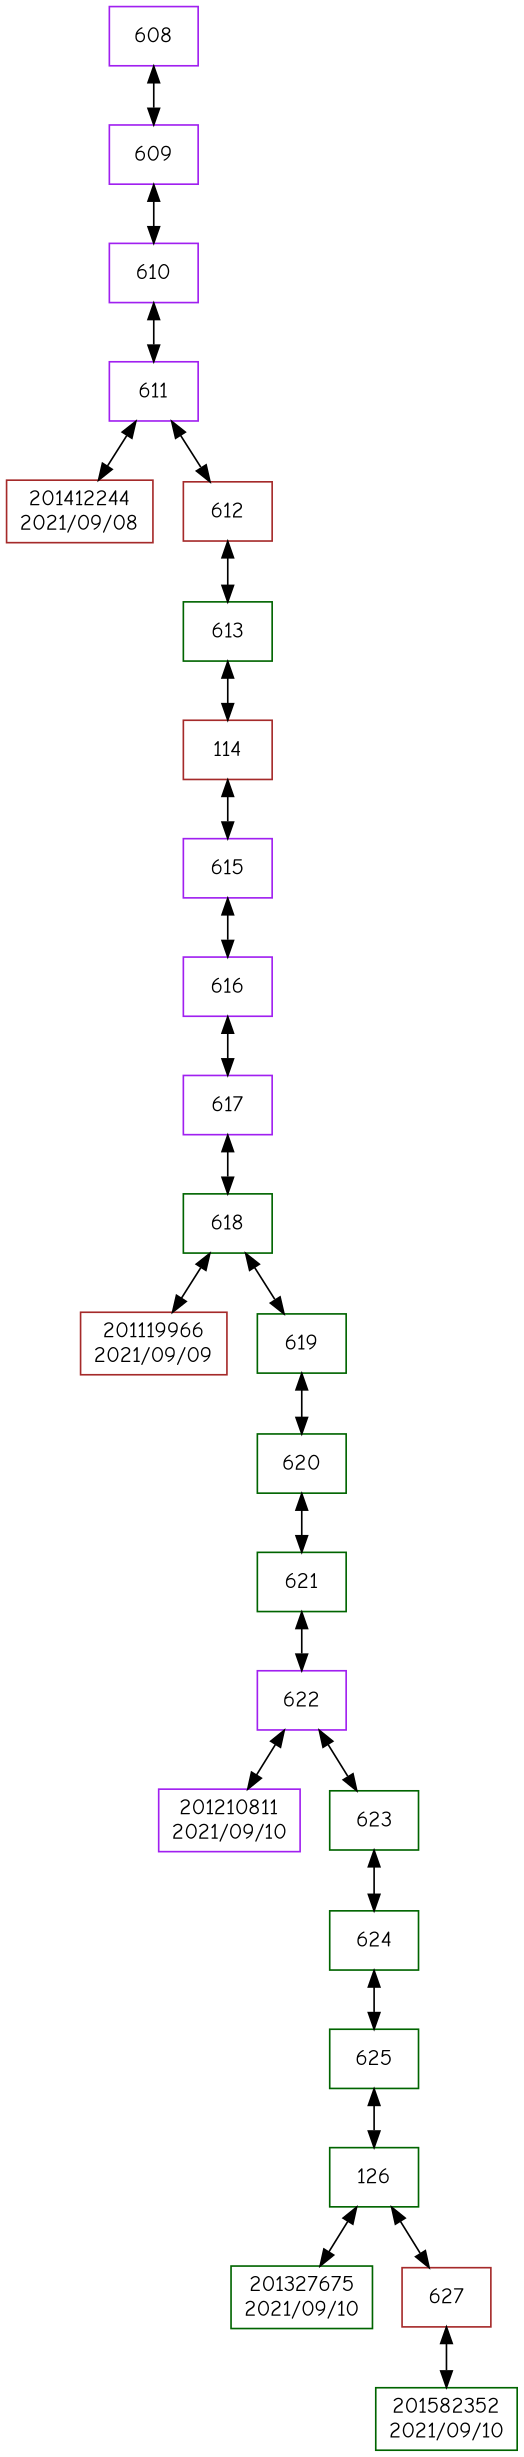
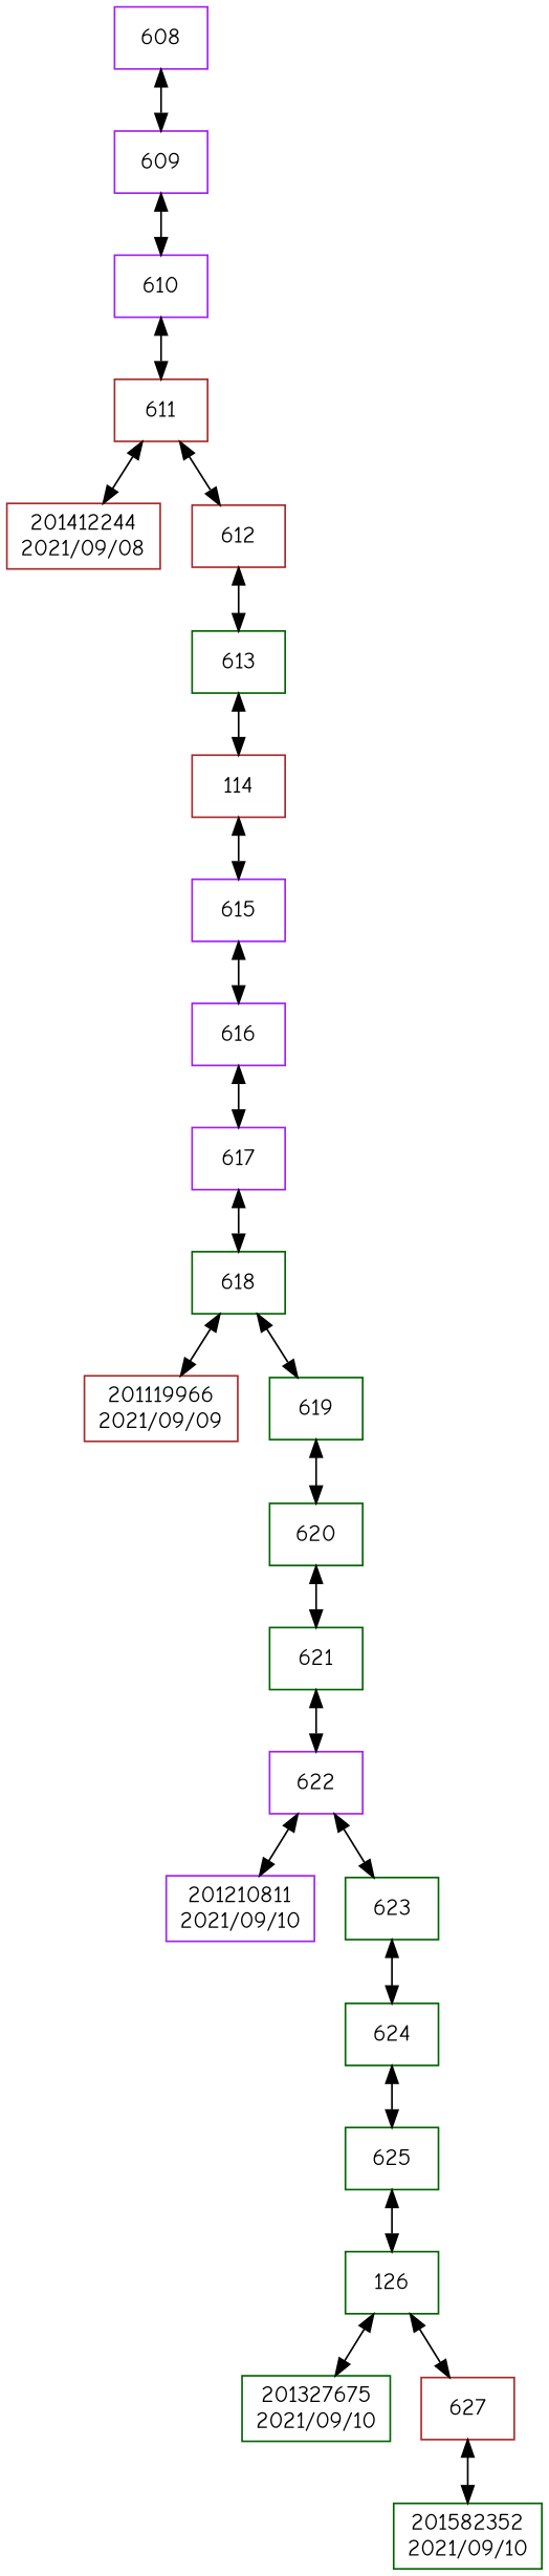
  digraph {
    compound=true
    fontname="Comic Neue"
    rankdir=TB
    node [color=darkgreen fontname="Comic Neue" shape=box]
    edge [dir=both fontname="Comic Neue"]
    n1 [color=purple label=608]
    n2 [color=purple label=609]
    n3 [color=purple label=610]
-   n4 [color=purple label=611]
+   n4 [color=brown label=611]
    n5 [color=brown label="201412244\n2021/09/08"]
    n6 [color=brown label=612]
    n7 [label=613]
    n8 [color=brown label=114]
    n9 [color=purple label=615]
    n10 [color=purple label=616]
    n11 [color=purple label=617]
    n12 [label=618]
    n13 [color=brown label="201119966\n2021/09/09"]
    n14 [label=619]
    n15 [label=620]
    n16 [label=621]
    n17 [color=purple label=622]
    n18 [color=purple label="201210811\n2021/09/10"]
    n19 [label=623]
    n20 [label=624]
    n21 [label=625]
    n22 [label=126]
    n23 [label="201327675\n2021/09/10"]
    n24 [color=brown label=627]
    n25 [label="201582352\n2021/09/10"]
    n1 -> n2
    n2 -> n3
    n3 -> n4
    n4 -> n5
    n4 -> n6
    n6 -> n7
    n7 -> n8
    n8 -> n9
    n9 -> n10
    n10 -> n11
    n11 -> n12
    n12 -> n13
    n12 -> n14
    n14 -> n15
    n15 -> n16
    n16 -> n17
    n17 -> n18
    n17 -> n19
    n19 -> n20
    n20 -> n21
    n21 -> n22
    n22 -> n23
    n22 -> n24
    n24 -> n25
  }
